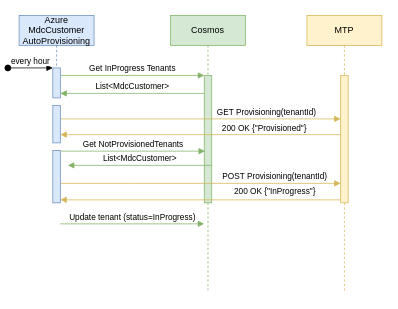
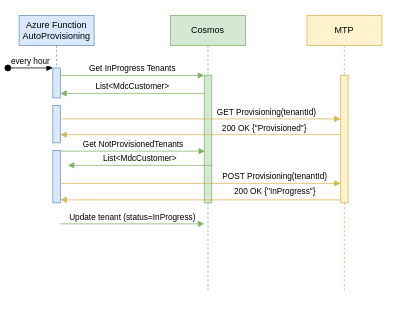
  <mxCell id="0" />
  <mxCell id="1" parent="0" />
- <mxCell id="2" value="Azure MdcCustomer&lt;br&gt;AutoProvisioning" style="shape=umlLifeline;perimeter=lifelinePerimeter;whiteSpace=wrap;html=1;container=0;dropTarget=0;collapsible=0;recursiveResize=0;outlineConnect=0;portConstraint=eastwest;newEdgeStyle={&quot;edgeStyle&quot;:&quot;elbowEdgeStyle&quot;,&quot;elbow&quot;:&quot;vertical&quot;,&quot;curved&quot;:0,&quot;rounded&quot;:0};fillColor=#dae8fc;strokeColor=#6c8ebf;" parent="1" vertex="1"><mxGeometry x="20" y="20" width="100" height="110" as="geometry" /></mxCell>
+ <mxCell id="2" value="Azure Function&lt;br&gt;AutoProvisioning" style="shape=umlLifeline;perimeter=lifelinePerimeter;whiteSpace=wrap;html=1;container=0;dropTarget=0;collapsible=0;recursiveResize=0;outlineConnect=0;portConstraint=eastwest;newEdgeStyle={&quot;edgeStyle&quot;:&quot;elbowEdgeStyle&quot;,&quot;elbow&quot;:&quot;vertical&quot;,&quot;curved&quot;:0,&quot;rounded&quot;:0};fillColor=#dae8fc;strokeColor=#6c8ebf;" parent="1" vertex="1"><mxGeometry x="20" y="20" width="100" height="110" as="geometry" /></mxCell>
  <mxCell id="3" value="" style="html=1;points=[];perimeter=orthogonalPerimeter;outlineConnect=0;targetShapes=umlLifeline;portConstraint=eastwest;newEdgeStyle={&quot;edgeStyle&quot;:&quot;elbowEdgeStyle&quot;,&quot;elbow&quot;:&quot;vertical&quot;,&quot;curved&quot;:0,&quot;rounded&quot;:0};fillColor=#dae8fc;strokeColor=#6c8ebf;" parent="2" vertex="1"><mxGeometry x="45" y="70" width="10" height="40" as="geometry" /></mxCell>
  <mxCell id="4" value="every hour" style="html=1;verticalAlign=bottom;startArrow=oval;endArrow=block;startSize=8;edgeStyle=elbowEdgeStyle;elbow=vertical;curved=0;rounded=0;" parent="2" target="3" edge="1"><mxGeometry relative="1" as="geometry"><mxPoint x="-15" y="70" as="sourcePoint" /></mxGeometry></mxCell>
  <mxCell id="5" value="Cosmos" style="shape=umlLifeline;perimeter=lifelinePerimeter;whiteSpace=wrap;html=1;container=0;dropTarget=0;collapsible=0;recursiveResize=0;outlineConnect=0;portConstraint=eastwest;newEdgeStyle={&quot;edgeStyle&quot;:&quot;elbowEdgeStyle&quot;,&quot;elbow&quot;:&quot;vertical&quot;,&quot;curved&quot;:0,&quot;rounded&quot;:0};fillColor=#d5e8d4;strokeColor=#82b366;" parent="1" vertex="1"><mxGeometry x="222" y="20" width="100" height="370" as="geometry" /></mxCell>
  <mxCell id="6" value="" style="html=1;points=[];perimeter=orthogonalPerimeter;outlineConnect=0;targetShapes=umlLifeline;portConstraint=eastwest;newEdgeStyle={&quot;edgeStyle&quot;:&quot;elbowEdgeStyle&quot;,&quot;elbow&quot;:&quot;vertical&quot;,&quot;curved&quot;:0,&quot;rounded&quot;:0};fillColor=#d5e8d4;strokeColor=#82b366;" parent="5" vertex="1"><mxGeometry x="45" y="80" width="10" height="170" as="geometry" /></mxCell>
  <mxCell id="7" value="Get InProgress Tenants" style="html=1;verticalAlign=bottom;endArrow=block;edgeStyle=elbowEdgeStyle;elbow=vertical;curved=0;rounded=0;fillColor=#d5e8d4;strokeColor=#82b366;" parent="1" source="3" target="6" edge="1"><mxGeometry x="0.003" relative="1" as="geometry"><mxPoint x="175" y="110" as="sourcePoint" /><Array as="points"><mxPoint x="160" y="100" /></Array><mxPoint as="offset" /></mxGeometry></mxCell>
  <mxCell id="8" value="List&amp;lt;MdcCustomer&amp;gt;" style="html=1;verticalAlign=bottom;endArrow=block;edgeStyle=elbowEdgeStyle;elbow=vertical;curved=0;rounded=0;fillColor=#d5e8d4;strokeColor=#82b366;" parent="1" source="6" target="3" edge="1"><mxGeometry relative="1" as="geometry"><mxPoint x="245" y="124" as="sourcePoint" /><Array as="points"><mxPoint x="170" y="124" /></Array><mxPoint x="80" y="124" as="targetPoint" /></mxGeometry></mxCell>
  <mxCell id="9" value="MTP" style="shape=umlLifeline;perimeter=lifelinePerimeter;whiteSpace=wrap;html=1;container=0;dropTarget=0;collapsible=0;recursiveResize=0;outlineConnect=0;portConstraint=eastwest;newEdgeStyle={&quot;edgeStyle&quot;:&quot;elbowEdgeStyle&quot;,&quot;elbow&quot;:&quot;vertical&quot;,&quot;curved&quot;:0,&quot;rounded&quot;:0};fillColor=#fff2cc;strokeColor=#d6b656;" vertex="1" parent="1"><mxGeometry x="404" y="20" width="100" height="370" as="geometry" /></mxCell>
  <mxCell id="10" value="" style="html=1;points=[];perimeter=orthogonalPerimeter;outlineConnect=0;targetShapes=umlLifeline;portConstraint=eastwest;newEdgeStyle={&quot;edgeStyle&quot;:&quot;elbowEdgeStyle&quot;,&quot;elbow&quot;:&quot;vertical&quot;,&quot;curved&quot;:0,&quot;rounded&quot;:0};fillColor=#fff2cc;strokeColor=#d6b656;" vertex="1" parent="9"><mxGeometry x="45" y="80" width="10" height="170" as="geometry" /></mxCell>
  <mxCell id="11" value="GET Provisioning(tenantId)" style="html=1;verticalAlign=bottom;endArrow=block;edgeStyle=elbowEdgeStyle;elbow=vertical;curved=0;rounded=0;fillColor=#fff2cc;strokeColor=#d6b656;" edge="1" parent="1" target="10"><mxGeometry x="0.472" relative="1" as="geometry"><mxPoint x="75" y="158" as="sourcePoint" /><Array as="points"><mxPoint x="166" y="158" /></Array><mxPoint x="435" y="158" as="targetPoint" /><mxPoint as="offset" /></mxGeometry></mxCell>
  <mxCell id="12" value="200 OK {&quot;Provisioned&quot;}" style="html=1;verticalAlign=bottom;endArrow=block;edgeStyle=elbowEdgeStyle;elbow=vertical;curved=0;rounded=0;fillColor=#fff2cc;strokeColor=#d6b656;" edge="1" parent="1" source="10" target="16"><mxGeometry x="-0.456" y="1" relative="1" as="geometry"><mxPoint x="435" y="179" as="sourcePoint" /><Array as="points"><mxPoint x="176" y="179" /></Array><mxPoint x="80" y="180" as="targetPoint" /><mxPoint as="offset" /></mxGeometry></mxCell>
  <mxCell id="13" value="POST Provisioning(tenantId)" style="html=1;verticalAlign=bottom;endArrow=block;edgeStyle=elbowEdgeStyle;elbow=vertical;curved=0;rounded=0;fillColor=#fff2cc;strokeColor=#d6b656;" edge="1" parent="1"><mxGeometry x="0.528" relative="1" as="geometry"><mxPoint x="75" y="244" as="sourcePoint" /><Array as="points"><mxPoint x="166" y="244" /></Array><mxPoint x="449" y="244" as="targetPoint" /><mxPoint as="offset" /></mxGeometry></mxCell>
  <mxCell id="14" value="200 OK {&quot;InProgress&quot;}" style="html=1;verticalAlign=bottom;endArrow=block;edgeStyle=elbowEdgeStyle;elbow=vertical;curved=0;rounded=0;fillColor=#fff2cc;strokeColor=#d6b656;" edge="1" parent="1"><mxGeometry x="-0.528" y="-2" relative="1" as="geometry"><mxPoint x="449" y="266" as="sourcePoint" /><Array as="points"><mxPoint x="176" y="266" /></Array><mxPoint x="75" y="266" as="targetPoint" /><mxPoint as="offset" /></mxGeometry></mxCell>
  <mxCell id="15" value="Update tenant (status=InProgress)" style="html=1;verticalAlign=bottom;endArrow=block;edgeStyle=elbowEdgeStyle;elbow=vertical;curved=0;rounded=0;fillColor=#d5e8d4;strokeColor=#82b366;" edge="1" parent="1"><mxGeometry x="0.003" relative="1" as="geometry"><mxPoint x="75" y="298" as="sourcePoint" /><Array as="points"><mxPoint x="165" y="298" /></Array><mxPoint x="267" y="298" as="targetPoint" /><mxPoint as="offset" /></mxGeometry></mxCell>
  <mxCell id="16" value="" style="html=1;points=[];perimeter=orthogonalPerimeter;outlineConnect=0;targetShapes=umlLifeline;portConstraint=eastwest;newEdgeStyle={&quot;edgeStyle&quot;:&quot;elbowEdgeStyle&quot;,&quot;elbow&quot;:&quot;vertical&quot;,&quot;curved&quot;:0,&quot;rounded&quot;:0};fillColor=#dae8fc;strokeColor=#6c8ebf;" parent="1" vertex="1"><mxGeometry x="65" y="140" width="10" height="50" as="geometry" /></mxCell>
  <mxCell id="17" value="" style="html=1;points=[];perimeter=orthogonalPerimeter;outlineConnect=0;targetShapes=umlLifeline;portConstraint=eastwest;newEdgeStyle={&quot;edgeStyle&quot;:&quot;elbowEdgeStyle&quot;,&quot;elbow&quot;:&quot;vertical&quot;,&quot;curved&quot;:0,&quot;rounded&quot;:0};fillColor=#dae8fc;strokeColor=#6c8ebf;" vertex="1" parent="1"><mxGeometry x="65" y="200" width="10" height="70" as="geometry" /></mxCell>
  <mxCell id="18" value="Get NotProvisionedTenants" style="html=1;verticalAlign=bottom;endArrow=block;edgeStyle=elbowEdgeStyle;elbow=vertical;curved=0;rounded=0;fillColor=#d5e8d4;strokeColor=#82b366;" edge="1" parent="1"><mxGeometry x="0.003" relative="1" as="geometry"><mxPoint x="76" y="201" as="sourcePoint" /><Array as="points"><mxPoint x="161" y="201" /></Array><mxPoint x="268" y="201" as="targetPoint" /><mxPoint as="offset" /></mxGeometry></mxCell>
  <mxCell id="19" value="List&amp;lt;MdcCustomer&amp;gt;" style="html=1;verticalAlign=bottom;endArrow=block;edgeStyle=elbowEdgeStyle;elbow=vertical;curved=0;rounded=0;fillColor=#d5e8d4;strokeColor=#82b366;" edge="1" parent="1"><mxGeometry relative="1" as="geometry"><mxPoint x="277" y="220" as="sourcePoint" /><Array as="points"><mxPoint x="180" y="220" /></Array><mxPoint x="85" y="220" as="targetPoint" /></mxGeometry></mxCell>
